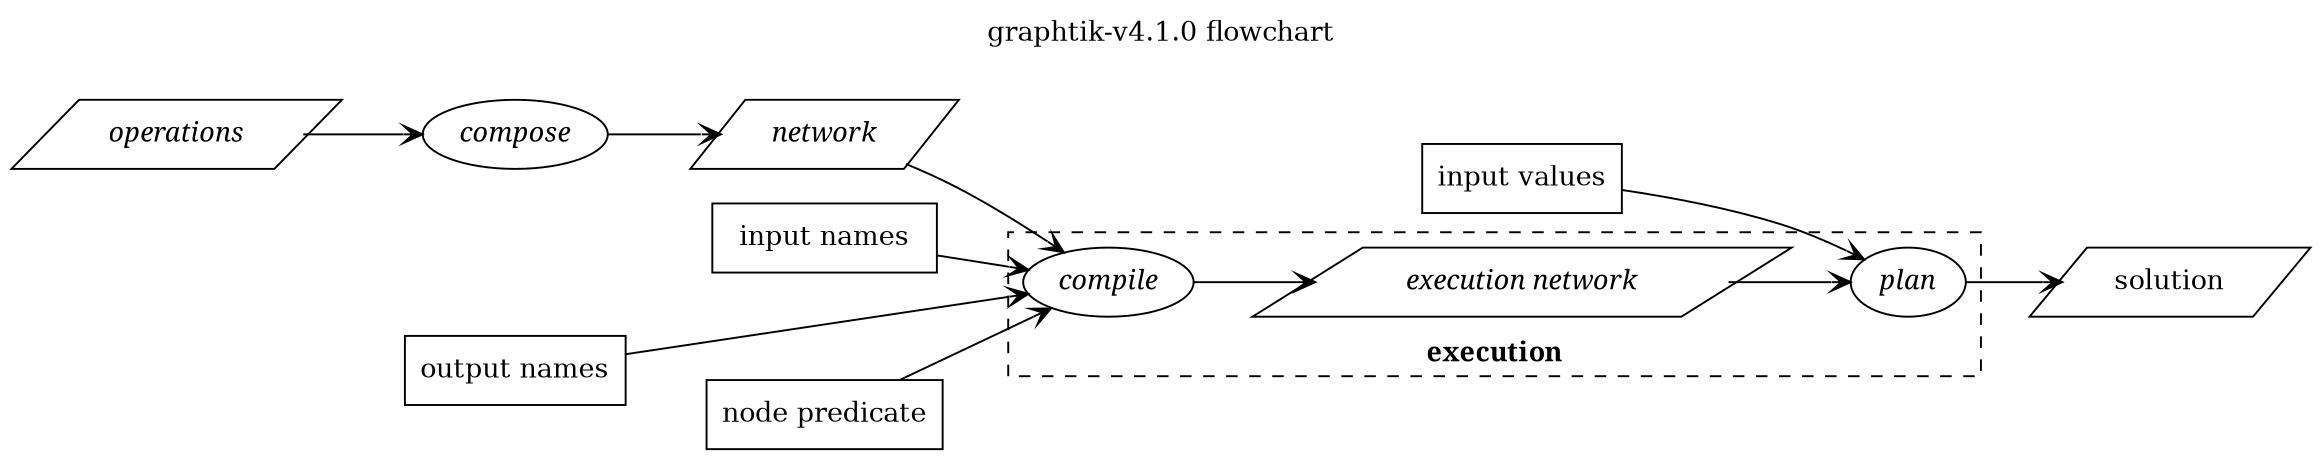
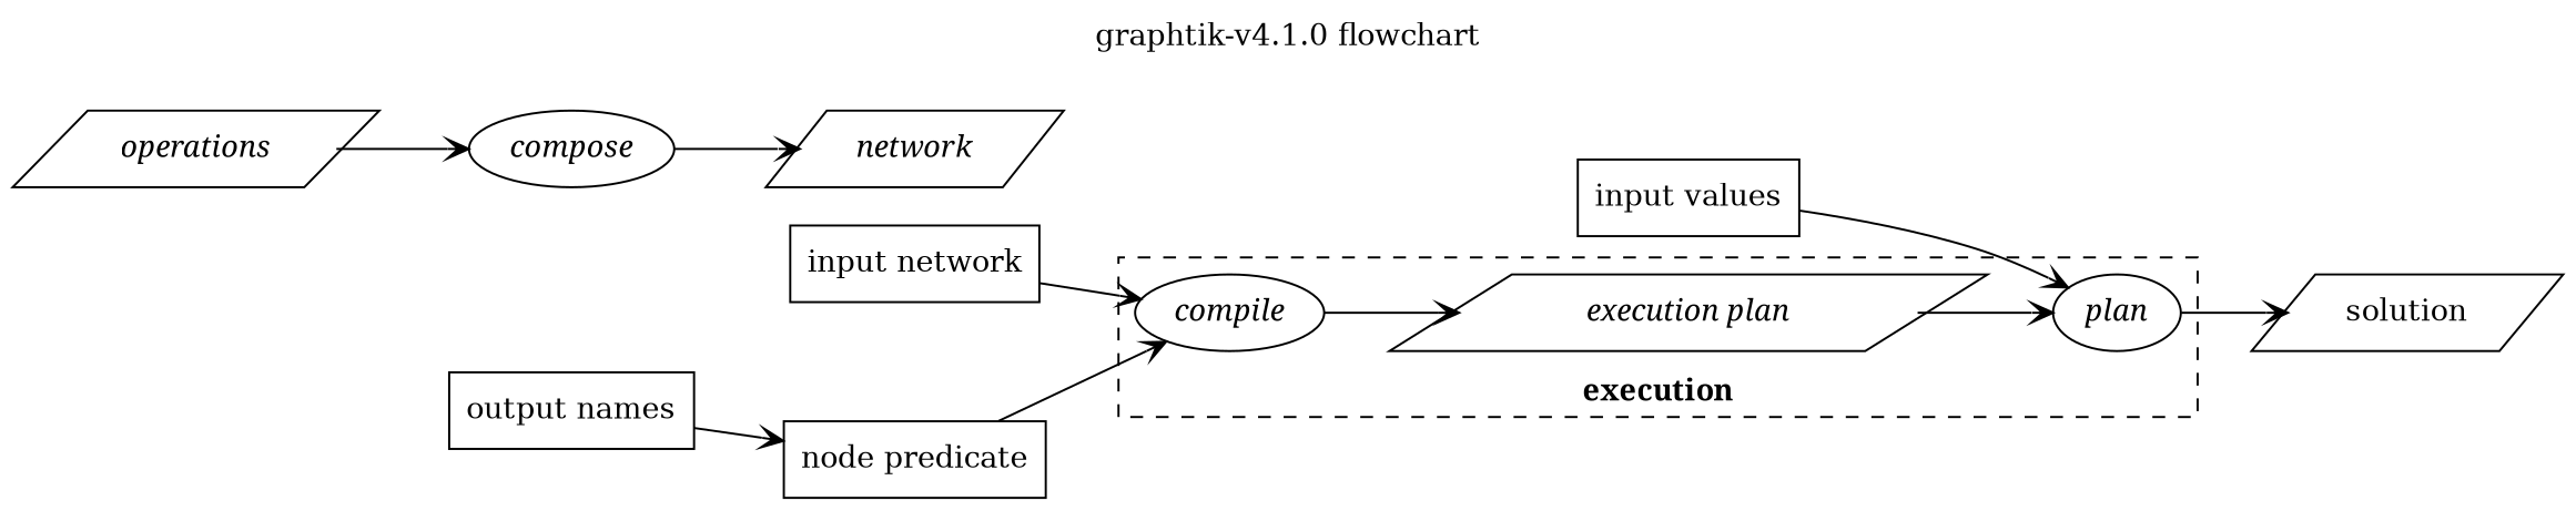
  digraph {
    label="graphtik-v4.1.0 flowchart"
    labelloc=t
    rankdir=LR
    node [fontname=italic shape=parallelogram]
    edge [arrowhead=vee]
    compile [shape=""]
-   n2 [label="execution network"]
+   n2 [label="execution plan"]
    n3 [label=plan shape=""]
    solution [fontname=""]
    compose [shape=""]
    operations
    network
-   n8 [label="input names" shape=rect fontname=""]
+   n8 [label="input network" shape=rect fontname=""]
    n9 [label="output names" shape=rect fontname=""]
    n10 [label="node predicate" shape=rect fontname=""]
    n11 [label="input values" shape=rect fontname=""]
    subgraph cluster_1 {
      fontname=bold
      label=execution
      labelloc=b
      style=dashed
      compile
      n2
      n3
    }
    compile -> n2
    n2 -> n3
    n3 -> solution
    compose -> network
    operations -> compose
-   network -> compile
    n8 -> compile
-   n9 -> compile
+   n9 -> n10
    n10 -> compile
    n11 -> n3
  }
